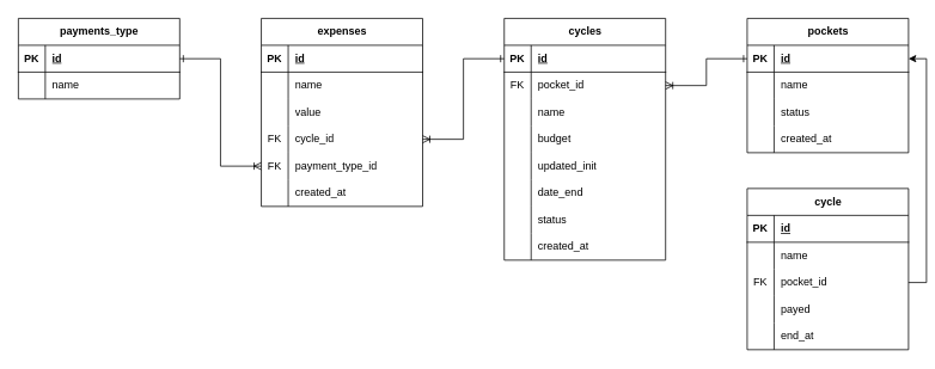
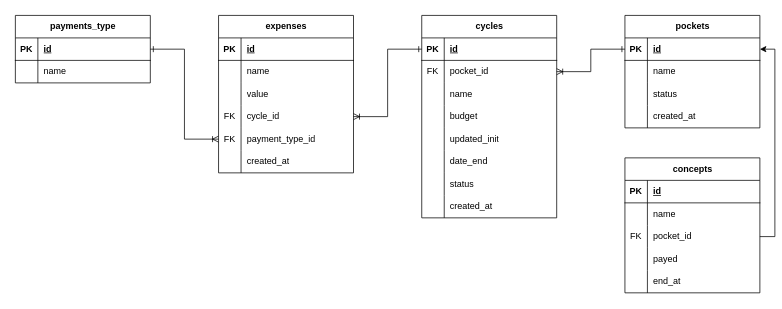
  <mxCell id="0" />
  <mxCell id="1" parent="0" />
  <mxCell id="2" style="edgeStyle=orthogonalEdgeStyle;rounded=0;orthogonalLoop=1;jettySize=auto;html=1;endArrow=ERoneToMany;endFill=0;startArrow=ERone;startFill=0;" parent="1" source="4" target="36" edge="1"><mxGeometry relative="1" as="geometry" /></mxCell>
  <mxCell id="3" value="payments_type" style="shape=table;startSize=30;container=1;collapsible=1;childLayout=tableLayout;fixedRows=1;rowLines=0;fontStyle=1;align=center;resizeLast=1;html=1;" parent="1" vertex="1"><mxGeometry x="20" y="20" width="180" height="90" as="geometry" /></mxCell>
  <mxCell id="4" value="" style="shape=tableRow;horizontal=0;startSize=0;swimlaneHead=0;swimlaneBody=0;fillColor=none;collapsible=0;dropTarget=0;points=[[0,0.5],[1,0.5]];portConstraint=eastwest;top=0;left=0;right=0;bottom=1;" parent="3" vertex="1"><mxGeometry y="30" width="180" height="30" as="geometry" /></mxCell>
  <mxCell id="5" value="PK" style="shape=partialRectangle;connectable=0;fillColor=none;top=0;left=0;bottom=0;right=0;fontStyle=1;overflow=hidden;whiteSpace=wrap;html=1;" parent="4" vertex="1"><mxGeometry width="30" height="30" as="geometry"><mxRectangle width="30" height="30" as="alternateBounds" /></mxGeometry></mxCell>
  <mxCell id="6" value="id" style="shape=partialRectangle;connectable=0;fillColor=none;top=0;left=0;bottom=0;right=0;align=left;spacingLeft=6;fontStyle=5;overflow=hidden;whiteSpace=wrap;html=1;" parent="4" vertex="1"><mxGeometry x="30" width="150" height="30" as="geometry"><mxRectangle width="150" height="30" as="alternateBounds" /></mxGeometry></mxCell>
  <mxCell id="7" value="" style="shape=tableRow;horizontal=0;startSize=0;swimlaneHead=0;swimlaneBody=0;fillColor=none;collapsible=0;dropTarget=0;points=[[0,0.5],[1,0.5]];portConstraint=eastwest;top=0;left=0;right=0;bottom=0;" parent="3" vertex="1"><mxGeometry y="60" width="180" height="30" as="geometry" /></mxCell>
  <mxCell id="8" value="" style="shape=partialRectangle;connectable=0;fillColor=none;top=0;left=0;bottom=0;right=0;editable=1;overflow=hidden;whiteSpace=wrap;html=1;" parent="7" vertex="1"><mxGeometry width="30" height="30" as="geometry"><mxRectangle width="30" height="30" as="alternateBounds" /></mxGeometry></mxCell>
  <mxCell id="9" value="name" style="shape=partialRectangle;connectable=0;fillColor=none;top=0;left=0;bottom=0;right=0;align=left;spacingLeft=6;overflow=hidden;whiteSpace=wrap;html=1;" parent="7" vertex="1"><mxGeometry x="30" width="150" height="30" as="geometry"><mxRectangle width="150" height="30" as="alternateBounds" /></mxGeometry></mxCell>
  <mxCell id="10" value="pockets" style="shape=table;startSize=30;container=1;collapsible=1;childLayout=tableLayout;fixedRows=1;rowLines=0;fontStyle=1;align=center;resizeLast=1;html=1;" parent="1" vertex="1"><mxGeometry x="833" y="20" width="180" height="150" as="geometry" /></mxCell>
  <mxCell id="11" value="" style="shape=tableRow;horizontal=0;startSize=0;swimlaneHead=0;swimlaneBody=0;fillColor=none;collapsible=0;dropTarget=0;points=[[0,0.5],[1,0.5]];portConstraint=eastwest;top=0;left=0;right=0;bottom=1;" parent="10" vertex="1"><mxGeometry y="30" width="180" height="30" as="geometry" /></mxCell>
  <mxCell id="12" value="PK" style="shape=partialRectangle;connectable=0;fillColor=none;top=0;left=0;bottom=0;right=0;fontStyle=1;overflow=hidden;whiteSpace=wrap;html=1;" parent="11" vertex="1"><mxGeometry width="30" height="30" as="geometry"><mxRectangle width="30" height="30" as="alternateBounds" /></mxGeometry></mxCell>
  <mxCell id="13" value="id" style="shape=partialRectangle;connectable=0;fillColor=none;top=0;left=0;bottom=0;right=0;align=left;spacingLeft=6;fontStyle=5;overflow=hidden;whiteSpace=wrap;html=1;" parent="11" vertex="1"><mxGeometry x="30" width="150" height="30" as="geometry"><mxRectangle width="150" height="30" as="alternateBounds" /></mxGeometry></mxCell>
  <mxCell id="14" value="" style="shape=tableRow;horizontal=0;startSize=0;swimlaneHead=0;swimlaneBody=0;fillColor=none;collapsible=0;dropTarget=0;points=[[0,0.5],[1,0.5]];portConstraint=eastwest;top=0;left=0;right=0;bottom=0;" parent="10" vertex="1"><mxGeometry y="60" width="180" height="30" as="geometry" /></mxCell>
  <mxCell id="15" value="" style="shape=partialRectangle;connectable=0;fillColor=none;top=0;left=0;bottom=0;right=0;editable=1;overflow=hidden;whiteSpace=wrap;html=1;" parent="14" vertex="1"><mxGeometry width="30" height="30" as="geometry"><mxRectangle width="30" height="30" as="alternateBounds" /></mxGeometry></mxCell>
  <mxCell id="16" value="name" style="shape=partialRectangle;connectable=0;fillColor=none;top=0;left=0;bottom=0;right=0;align=left;spacingLeft=6;overflow=hidden;whiteSpace=wrap;html=1;" parent="14" vertex="1"><mxGeometry x="30" width="150" height="30" as="geometry"><mxRectangle width="150" height="30" as="alternateBounds" /></mxGeometry></mxCell>
  <mxCell id="17" value="" style="shape=tableRow;horizontal=0;startSize=0;swimlaneHead=0;swimlaneBody=0;fillColor=none;collapsible=0;dropTarget=0;points=[[0,0.5],[1,0.5]];portConstraint=eastwest;top=0;left=0;right=0;bottom=0;" parent="10" vertex="1"><mxGeometry y="90" width="180" height="30" as="geometry" /></mxCell>
  <mxCell id="18" value="" style="shape=partialRectangle;connectable=0;fillColor=none;top=0;left=0;bottom=0;right=0;editable=1;overflow=hidden;whiteSpace=wrap;html=1;" parent="17" vertex="1"><mxGeometry width="30" height="30" as="geometry"><mxRectangle width="30" height="30" as="alternateBounds" /></mxGeometry></mxCell>
  <mxCell id="19" value="status" style="shape=partialRectangle;connectable=0;fillColor=none;top=0;left=0;bottom=0;right=0;align=left;spacingLeft=6;overflow=hidden;whiteSpace=wrap;html=1;" parent="17" vertex="1"><mxGeometry x="30" width="150" height="30" as="geometry"><mxRectangle width="150" height="30" as="alternateBounds" /></mxGeometry></mxCell>
  <mxCell id="20" value="" style="shape=tableRow;horizontal=0;startSize=0;swimlaneHead=0;swimlaneBody=0;fillColor=none;collapsible=0;dropTarget=0;points=[[0,0.5],[1,0.5]];portConstraint=eastwest;top=0;left=0;right=0;bottom=0;" parent="10" vertex="1"><mxGeometry y="120" width="180" height="30" as="geometry" /></mxCell>
  <mxCell id="21" value="" style="shape=partialRectangle;connectable=0;fillColor=none;top=0;left=0;bottom=0;right=0;editable=1;overflow=hidden;whiteSpace=wrap;html=1;" parent="20" vertex="1"><mxGeometry width="30" height="30" as="geometry"><mxRectangle width="30" height="30" as="alternateBounds" /></mxGeometry></mxCell>
  <mxCell id="22" value="created_at" style="shape=partialRectangle;connectable=0;fillColor=none;top=0;left=0;bottom=0;right=0;align=left;spacingLeft=6;overflow=hidden;whiteSpace=wrap;html=1;" parent="20" vertex="1"><mxGeometry x="30" width="150" height="30" as="geometry"><mxRectangle width="150" height="30" as="alternateBounds" /></mxGeometry></mxCell>
  <mxCell id="23" value="expenses" style="shape=table;startSize=30;container=1;collapsible=1;childLayout=tableLayout;fixedRows=1;rowLines=0;fontStyle=1;align=center;resizeLast=1;html=1;" parent="1" vertex="1"><mxGeometry x="291" y="20" width="180" height="210" as="geometry" /></mxCell>
  <mxCell id="24" value="" style="shape=tableRow;horizontal=0;startSize=0;swimlaneHead=0;swimlaneBody=0;fillColor=none;collapsible=0;dropTarget=0;points=[[0,0.5],[1,0.5]];portConstraint=eastwest;top=0;left=0;right=0;bottom=1;" parent="23" vertex="1"><mxGeometry y="30" width="180" height="30" as="geometry" /></mxCell>
  <mxCell id="25" value="PK" style="shape=partialRectangle;connectable=0;fillColor=none;top=0;left=0;bottom=0;right=0;fontStyle=1;overflow=hidden;whiteSpace=wrap;html=1;" parent="24" vertex="1"><mxGeometry width="30" height="30" as="geometry"><mxRectangle width="30" height="30" as="alternateBounds" /></mxGeometry></mxCell>
  <mxCell id="26" value="id" style="shape=partialRectangle;connectable=0;fillColor=none;top=0;left=0;bottom=0;right=0;align=left;spacingLeft=6;fontStyle=5;overflow=hidden;whiteSpace=wrap;html=1;" parent="24" vertex="1"><mxGeometry x="30" width="150" height="30" as="geometry"><mxRectangle width="150" height="30" as="alternateBounds" /></mxGeometry></mxCell>
  <mxCell id="27" value="" style="shape=tableRow;horizontal=0;startSize=0;swimlaneHead=0;swimlaneBody=0;fillColor=none;collapsible=0;dropTarget=0;points=[[0,0.5],[1,0.5]];portConstraint=eastwest;top=0;left=0;right=0;bottom=0;" parent="23" vertex="1"><mxGeometry y="60" width="180" height="30" as="geometry" /></mxCell>
  <mxCell id="28" value="" style="shape=partialRectangle;connectable=0;fillColor=none;top=0;left=0;bottom=0;right=0;editable=1;overflow=hidden;whiteSpace=wrap;html=1;" parent="27" vertex="1"><mxGeometry width="30" height="30" as="geometry"><mxRectangle width="30" height="30" as="alternateBounds" /></mxGeometry></mxCell>
  <mxCell id="29" value="name" style="shape=partialRectangle;connectable=0;fillColor=none;top=0;left=0;bottom=0;right=0;align=left;spacingLeft=6;overflow=hidden;whiteSpace=wrap;html=1;" parent="27" vertex="1"><mxGeometry x="30" width="150" height="30" as="geometry"><mxRectangle width="150" height="30" as="alternateBounds" /></mxGeometry></mxCell>
  <mxCell id="30" value="" style="shape=tableRow;horizontal=0;startSize=0;swimlaneHead=0;swimlaneBody=0;fillColor=none;collapsible=0;dropTarget=0;points=[[0,0.5],[1,0.5]];portConstraint=eastwest;top=0;left=0;right=0;bottom=0;" parent="23" vertex="1"><mxGeometry y="90" width="180" height="30" as="geometry" /></mxCell>
  <mxCell id="31" value="" style="shape=partialRectangle;connectable=0;fillColor=none;top=0;left=0;bottom=0;right=0;editable=1;overflow=hidden;whiteSpace=wrap;html=1;" parent="30" vertex="1"><mxGeometry width="30" height="30" as="geometry"><mxRectangle width="30" height="30" as="alternateBounds" /></mxGeometry></mxCell>
  <mxCell id="32" value="value" style="shape=partialRectangle;connectable=0;fillColor=none;top=0;left=0;bottom=0;right=0;align=left;spacingLeft=6;overflow=hidden;whiteSpace=wrap;html=1;" parent="30" vertex="1"><mxGeometry x="30" width="150" height="30" as="geometry"><mxRectangle width="150" height="30" as="alternateBounds" /></mxGeometry></mxCell>
  <mxCell id="33" value="" style="shape=tableRow;horizontal=0;startSize=0;swimlaneHead=0;swimlaneBody=0;fillColor=none;collapsible=0;dropTarget=0;points=[[0,0.5],[1,0.5]];portConstraint=eastwest;top=0;left=0;right=0;bottom=0;" parent="23" vertex="1"><mxGeometry y="120" width="180" height="30" as="geometry" /></mxCell>
  <mxCell id="34" value="FK" style="shape=partialRectangle;connectable=0;fillColor=none;top=0;left=0;bottom=0;right=0;editable=1;overflow=hidden;whiteSpace=wrap;html=1;" parent="33" vertex="1"><mxGeometry width="30" height="30" as="geometry"><mxRectangle width="30" height="30" as="alternateBounds" /></mxGeometry></mxCell>
  <mxCell id="35" value="cycle_id" style="shape=partialRectangle;connectable=0;fillColor=none;top=0;left=0;bottom=0;right=0;align=left;spacingLeft=6;overflow=hidden;whiteSpace=wrap;html=1;" parent="33" vertex="1"><mxGeometry x="30" width="150" height="30" as="geometry"><mxRectangle width="150" height="30" as="alternateBounds" /></mxGeometry></mxCell>
  <mxCell id="36" value="" style="shape=tableRow;horizontal=0;startSize=0;swimlaneHead=0;swimlaneBody=0;fillColor=none;collapsible=0;dropTarget=0;points=[[0,0.5],[1,0.5]];portConstraint=eastwest;top=0;left=0;right=0;bottom=0;" parent="23" vertex="1"><mxGeometry y="150" width="180" height="30" as="geometry" /></mxCell>
  <mxCell id="37" value="FK" style="shape=partialRectangle;connectable=0;fillColor=none;top=0;left=0;bottom=0;right=0;editable=1;overflow=hidden;whiteSpace=wrap;html=1;" parent="36" vertex="1"><mxGeometry width="30" height="30" as="geometry"><mxRectangle width="30" height="30" as="alternateBounds" /></mxGeometry></mxCell>
  <mxCell id="38" value="payment_type_id" style="shape=partialRectangle;connectable=0;fillColor=none;top=0;left=0;bottom=0;right=0;align=left;spacingLeft=6;overflow=hidden;whiteSpace=wrap;html=1;" parent="36" vertex="1"><mxGeometry x="30" width="150" height="30" as="geometry"><mxRectangle width="150" height="30" as="alternateBounds" /></mxGeometry></mxCell>
  <mxCell id="39" value="" style="shape=tableRow;horizontal=0;startSize=0;swimlaneHead=0;swimlaneBody=0;fillColor=none;collapsible=0;dropTarget=0;points=[[0,0.5],[1,0.5]];portConstraint=eastwest;top=0;left=0;right=0;bottom=0;" parent="23" vertex="1"><mxGeometry y="180" width="180" height="30" as="geometry" /></mxCell>
  <mxCell id="40" value="" style="shape=partialRectangle;connectable=0;fillColor=none;top=0;left=0;bottom=0;right=0;editable=1;overflow=hidden;whiteSpace=wrap;html=1;" parent="39" vertex="1"><mxGeometry width="30" height="30" as="geometry"><mxRectangle width="30" height="30" as="alternateBounds" /></mxGeometry></mxCell>
  <mxCell id="41" value="created_at" style="shape=partialRectangle;connectable=0;fillColor=none;top=0;left=0;bottom=0;right=0;align=left;spacingLeft=6;overflow=hidden;whiteSpace=wrap;html=1;" parent="39" vertex="1"><mxGeometry x="30" width="150" height="30" as="geometry"><mxRectangle width="150" height="30" as="alternateBounds" /></mxGeometry></mxCell>
  <mxCell id="42" style="edgeStyle=orthogonalEdgeStyle;rounded=0;orthogonalLoop=1;jettySize=auto;html=1;endArrow=ERoneToMany;endFill=0;startArrow=ERone;startFill=0;" parent="1" source="11" target="47" edge="1"><mxGeometry relative="1" as="geometry" /></mxCell>
  <mxCell id="43" value="cycles" style="shape=table;startSize=30;container=1;collapsible=1;childLayout=tableLayout;fixedRows=1;rowLines=0;fontStyle=1;align=center;resizeLast=1;html=1;" parent="1" vertex="1"><mxGeometry x="562" y="20" width="180" height="270" as="geometry" /></mxCell>
  <mxCell id="44" value="" style="shape=tableRow;horizontal=0;startSize=0;swimlaneHead=0;swimlaneBody=0;fillColor=none;collapsible=0;dropTarget=0;points=[[0,0.5],[1,0.5]];portConstraint=eastwest;top=0;left=0;right=0;bottom=1;" parent="43" vertex="1"><mxGeometry y="30" width="180" height="30" as="geometry" /></mxCell>
  <mxCell id="45" value="PK" style="shape=partialRectangle;connectable=0;fillColor=none;top=0;left=0;bottom=0;right=0;fontStyle=1;overflow=hidden;whiteSpace=wrap;html=1;" parent="44" vertex="1"><mxGeometry width="30" height="30" as="geometry"><mxRectangle width="30" height="30" as="alternateBounds" /></mxGeometry></mxCell>
  <mxCell id="46" value="id" style="shape=partialRectangle;connectable=0;fillColor=none;top=0;left=0;bottom=0;right=0;align=left;spacingLeft=6;fontStyle=5;overflow=hidden;whiteSpace=wrap;html=1;" parent="44" vertex="1"><mxGeometry x="30" width="150" height="30" as="geometry"><mxRectangle width="150" height="30" as="alternateBounds" /></mxGeometry></mxCell>
  <mxCell id="47" value="" style="shape=tableRow;horizontal=0;startSize=0;swimlaneHead=0;swimlaneBody=0;fillColor=none;collapsible=0;dropTarget=0;points=[[0,0.5],[1,0.5]];portConstraint=eastwest;top=0;left=0;right=0;bottom=0;" parent="43" vertex="1"><mxGeometry y="60" width="180" height="30" as="geometry" /></mxCell>
  <mxCell id="48" value="FK" style="shape=partialRectangle;connectable=0;fillColor=none;top=0;left=0;bottom=0;right=0;editable=1;overflow=hidden;whiteSpace=wrap;html=1;" parent="47" vertex="1"><mxGeometry width="30" height="30" as="geometry"><mxRectangle width="30" height="30" as="alternateBounds" /></mxGeometry></mxCell>
  <mxCell id="49" value="pocket_id" style="shape=partialRectangle;connectable=0;fillColor=none;top=0;left=0;bottom=0;right=0;align=left;spacingLeft=6;overflow=hidden;whiteSpace=wrap;html=1;" parent="47" vertex="1"><mxGeometry x="30" width="150" height="30" as="geometry"><mxRectangle width="150" height="30" as="alternateBounds" /></mxGeometry></mxCell>
  <mxCell id="50" value="" style="shape=tableRow;horizontal=0;startSize=0;swimlaneHead=0;swimlaneBody=0;fillColor=none;collapsible=0;dropTarget=0;points=[[0,0.5],[1,0.5]];portConstraint=eastwest;top=0;left=0;right=0;bottom=0;" parent="43" vertex="1"><mxGeometry y="90" width="180" height="30" as="geometry" /></mxCell>
  <mxCell id="51" value="" style="shape=partialRectangle;connectable=0;fillColor=none;top=0;left=0;bottom=0;right=0;editable=1;overflow=hidden;whiteSpace=wrap;html=1;" parent="50" vertex="1"><mxGeometry width="30" height="30" as="geometry"><mxRectangle width="30" height="30" as="alternateBounds" /></mxGeometry></mxCell>
  <mxCell id="52" value="name" style="shape=partialRectangle;connectable=0;fillColor=none;top=0;left=0;bottom=0;right=0;align=left;spacingLeft=6;overflow=hidden;whiteSpace=wrap;html=1;" parent="50" vertex="1"><mxGeometry x="30" width="150" height="30" as="geometry"><mxRectangle width="150" height="30" as="alternateBounds" /></mxGeometry></mxCell>
  <mxCell id="53" value="" style="shape=tableRow;horizontal=0;startSize=0;swimlaneHead=0;swimlaneBody=0;fillColor=none;collapsible=0;dropTarget=0;points=[[0,0.5],[1,0.5]];portConstraint=eastwest;top=0;left=0;right=0;bottom=0;" parent="43" vertex="1"><mxGeometry y="120" width="180" height="30" as="geometry" /></mxCell>
  <mxCell id="54" value="" style="shape=partialRectangle;connectable=0;fillColor=none;top=0;left=0;bottom=0;right=0;editable=1;overflow=hidden;whiteSpace=wrap;html=1;" parent="53" vertex="1"><mxGeometry width="30" height="30" as="geometry"><mxRectangle width="30" height="30" as="alternateBounds" /></mxGeometry></mxCell>
  <mxCell id="55" value="budget" style="shape=partialRectangle;connectable=0;fillColor=none;top=0;left=0;bottom=0;right=0;align=left;spacingLeft=6;overflow=hidden;whiteSpace=wrap;html=1;" parent="53" vertex="1"><mxGeometry x="30" width="150" height="30" as="geometry"><mxRectangle width="150" height="30" as="alternateBounds" /></mxGeometry></mxCell>
  <mxCell id="56" value="" style="shape=tableRow;horizontal=0;startSize=0;swimlaneHead=0;swimlaneBody=0;fillColor=none;collapsible=0;dropTarget=0;points=[[0,0.5],[1,0.5]];portConstraint=eastwest;top=0;left=0;right=0;bottom=0;" parent="43" vertex="1"><mxGeometry y="150" width="180" height="30" as="geometry" /></mxCell>
  <mxCell id="57" value="" style="shape=partialRectangle;connectable=0;fillColor=none;top=0;left=0;bottom=0;right=0;editable=1;overflow=hidden;whiteSpace=wrap;html=1;" parent="56" vertex="1"><mxGeometry width="30" height="30" as="geometry"><mxRectangle width="30" height="30" as="alternateBounds" /></mxGeometry></mxCell>
  <mxCell id="58" value="updated_init" style="shape=partialRectangle;connectable=0;fillColor=none;top=0;left=0;bottom=0;right=0;align=left;spacingLeft=6;overflow=hidden;whiteSpace=wrap;html=1;" parent="56" vertex="1"><mxGeometry x="30" width="150" height="30" as="geometry"><mxRectangle width="150" height="30" as="alternateBounds" /></mxGeometry></mxCell>
  <mxCell id="59" value="" style="shape=tableRow;horizontal=0;startSize=0;swimlaneHead=0;swimlaneBody=0;fillColor=none;collapsible=0;dropTarget=0;points=[[0,0.5],[1,0.5]];portConstraint=eastwest;top=0;left=0;right=0;bottom=0;" parent="43" vertex="1"><mxGeometry y="180" width="180" height="30" as="geometry" /></mxCell>
  <mxCell id="60" value="" style="shape=partialRectangle;connectable=0;fillColor=none;top=0;left=0;bottom=0;right=0;editable=1;overflow=hidden;whiteSpace=wrap;html=1;" parent="59" vertex="1"><mxGeometry width="30" height="30" as="geometry"><mxRectangle width="30" height="30" as="alternateBounds" /></mxGeometry></mxCell>
  <mxCell id="61" value="date_end" style="shape=partialRectangle;connectable=0;fillColor=none;top=0;left=0;bottom=0;right=0;align=left;spacingLeft=6;overflow=hidden;whiteSpace=wrap;html=1;" parent="59" vertex="1"><mxGeometry x="30" width="150" height="30" as="geometry"><mxRectangle width="150" height="30" as="alternateBounds" /></mxGeometry></mxCell>
  <mxCell id="62" value="" style="shape=tableRow;horizontal=0;startSize=0;swimlaneHead=0;swimlaneBody=0;fillColor=none;collapsible=0;dropTarget=0;points=[[0,0.5],[1,0.5]];portConstraint=eastwest;top=0;left=0;right=0;bottom=0;" parent="43" vertex="1"><mxGeometry y="210" width="180" height="30" as="geometry" /></mxCell>
  <mxCell id="63" value="" style="shape=partialRectangle;connectable=0;fillColor=none;top=0;left=0;bottom=0;right=0;editable=1;overflow=hidden;whiteSpace=wrap;html=1;" parent="62" vertex="1"><mxGeometry width="30" height="30" as="geometry"><mxRectangle width="30" height="30" as="alternateBounds" /></mxGeometry></mxCell>
  <mxCell id="64" value="status" style="shape=partialRectangle;connectable=0;fillColor=none;top=0;left=0;bottom=0;right=0;align=left;spacingLeft=6;overflow=hidden;whiteSpace=wrap;html=1;" parent="62" vertex="1"><mxGeometry x="30" width="150" height="30" as="geometry"><mxRectangle width="150" height="30" as="alternateBounds" /></mxGeometry></mxCell>
  <mxCell id="65" value="" style="shape=tableRow;horizontal=0;startSize=0;swimlaneHead=0;swimlaneBody=0;fillColor=none;collapsible=0;dropTarget=0;points=[[0,0.5],[1,0.5]];portConstraint=eastwest;top=0;left=0;right=0;bottom=0;" parent="43" vertex="1"><mxGeometry y="240" width="180" height="30" as="geometry" /></mxCell>
  <mxCell id="66" value="" style="shape=partialRectangle;connectable=0;fillColor=none;top=0;left=0;bottom=0;right=0;editable=1;overflow=hidden;whiteSpace=wrap;html=1;" parent="65" vertex="1"><mxGeometry width="30" height="30" as="geometry"><mxRectangle width="30" height="30" as="alternateBounds" /></mxGeometry></mxCell>
  <mxCell id="67" value="created_at" style="shape=partialRectangle;connectable=0;fillColor=none;top=0;left=0;bottom=0;right=0;align=left;spacingLeft=6;overflow=hidden;whiteSpace=wrap;html=1;" parent="65" vertex="1"><mxGeometry x="30" width="150" height="30" as="geometry"><mxRectangle width="150" height="30" as="alternateBounds" /></mxGeometry></mxCell>
  <mxCell id="68" style="edgeStyle=orthogonalEdgeStyle;rounded=0;orthogonalLoop=1;jettySize=auto;html=1;endArrow=ERone;endFill=0;startArrow=ERoneToMany;startFill=0;" parent="1" source="33" target="44" edge="1"><mxGeometry relative="1" as="geometry" /></mxCell>
- <mxCell id="69" value="cycle" style="shape=table;startSize=30;container=1;collapsible=1;childLayout=tableLayout;fixedRows=1;rowLines=0;fontStyle=1;align=center;resizeLast=1;html=1;" vertex="1" parent="1"><mxGeometry x="833" y="210" width="180" height="180" as="geometry" /></mxCell>
+ <mxCell id="69" value="concepts" style="shape=table;startSize=30;container=1;collapsible=1;childLayout=tableLayout;fixedRows=1;rowLines=0;fontStyle=1;align=center;resizeLast=1;html=1;" vertex="1" parent="1"><mxGeometry x="833" y="210" width="180" height="180" as="geometry" /></mxCell>
  <mxCell id="70" value="" style="shape=tableRow;horizontal=0;startSize=0;swimlaneHead=0;swimlaneBody=0;fillColor=none;collapsible=0;dropTarget=0;points=[[0,0.5],[1,0.5]];portConstraint=eastwest;top=0;left=0;right=0;bottom=1;" vertex="1" parent="69"><mxGeometry y="30" width="180" height="30" as="geometry" /></mxCell>
  <mxCell id="71" value="PK" style="shape=partialRectangle;connectable=0;fillColor=none;top=0;left=0;bottom=0;right=0;fontStyle=1;overflow=hidden;whiteSpace=wrap;html=1;" vertex="1" parent="70"><mxGeometry width="30" height="30" as="geometry"><mxRectangle width="30" height="30" as="alternateBounds" /></mxGeometry></mxCell>
  <mxCell id="72" value="id" style="shape=partialRectangle;connectable=0;fillColor=none;top=0;left=0;bottom=0;right=0;align=left;spacingLeft=6;fontStyle=5;overflow=hidden;whiteSpace=wrap;html=1;" vertex="1" parent="70"><mxGeometry x="30" width="150" height="30" as="geometry"><mxRectangle width="150" height="30" as="alternateBounds" /></mxGeometry></mxCell>
  <mxCell id="73" value="" style="shape=tableRow;horizontal=0;startSize=0;swimlaneHead=0;swimlaneBody=0;fillColor=none;collapsible=0;dropTarget=0;points=[[0,0.5],[1,0.5]];portConstraint=eastwest;top=0;left=0;right=0;bottom=0;" vertex="1" parent="69"><mxGeometry y="60" width="180" height="30" as="geometry" /></mxCell>
  <mxCell id="74" value="" style="shape=partialRectangle;connectable=0;fillColor=none;top=0;left=0;bottom=0;right=0;editable=1;overflow=hidden;whiteSpace=wrap;html=1;" vertex="1" parent="73"><mxGeometry width="30" height="30" as="geometry"><mxRectangle width="30" height="30" as="alternateBounds" /></mxGeometry></mxCell>
  <mxCell id="75" value="name" style="shape=partialRectangle;connectable=0;fillColor=none;top=0;left=0;bottom=0;right=0;align=left;spacingLeft=6;overflow=hidden;whiteSpace=wrap;html=1;" vertex="1" parent="73"><mxGeometry x="30" width="150" height="30" as="geometry"><mxRectangle width="150" height="30" as="alternateBounds" /></mxGeometry></mxCell>
  <mxCell id="76" value="" style="shape=tableRow;horizontal=0;startSize=0;swimlaneHead=0;swimlaneBody=0;fillColor=none;collapsible=0;dropTarget=0;points=[[0,0.5],[1,0.5]];portConstraint=eastwest;top=0;left=0;right=0;bottom=0;" vertex="1" parent="69"><mxGeometry y="90" width="180" height="30" as="geometry" /></mxCell>
  <mxCell id="77" value="FK" style="shape=partialRectangle;connectable=0;fillColor=none;top=0;left=0;bottom=0;right=0;editable=1;overflow=hidden;whiteSpace=wrap;html=1;" vertex="1" parent="76"><mxGeometry width="30" height="30" as="geometry"><mxRectangle width="30" height="30" as="alternateBounds" /></mxGeometry></mxCell>
  <mxCell id="78" value="pocket_id" style="shape=partialRectangle;connectable=0;fillColor=none;top=0;left=0;bottom=0;right=0;align=left;spacingLeft=6;overflow=hidden;whiteSpace=wrap;html=1;" vertex="1" parent="76"><mxGeometry x="30" width="150" height="30" as="geometry"><mxRectangle width="150" height="30" as="alternateBounds" /></mxGeometry></mxCell>
  <mxCell id="79" value="" style="shape=tableRow;horizontal=0;startSize=0;swimlaneHead=0;swimlaneBody=0;fillColor=none;collapsible=0;dropTarget=0;points=[[0,0.5],[1,0.5]];portConstraint=eastwest;top=0;left=0;right=0;bottom=0;" vertex="1" parent="69"><mxGeometry y="120" width="180" height="30" as="geometry" /></mxCell>
  <mxCell id="80" value="" style="shape=partialRectangle;connectable=0;fillColor=none;top=0;left=0;bottom=0;right=0;editable=1;overflow=hidden;whiteSpace=wrap;html=1;" vertex="1" parent="79"><mxGeometry width="30" height="30" as="geometry"><mxRectangle width="30" height="30" as="alternateBounds" /></mxGeometry></mxCell>
  <mxCell id="81" value="payed" style="shape=partialRectangle;connectable=0;fillColor=none;top=0;left=0;bottom=0;right=0;align=left;spacingLeft=6;overflow=hidden;whiteSpace=wrap;html=1;" vertex="1" parent="79"><mxGeometry x="30" width="150" height="30" as="geometry"><mxRectangle width="150" height="30" as="alternateBounds" /></mxGeometry></mxCell>
  <mxCell id="82" value="" style="shape=tableRow;horizontal=0;startSize=0;swimlaneHead=0;swimlaneBody=0;fillColor=none;collapsible=0;dropTarget=0;points=[[0,0.5],[1,0.5]];portConstraint=eastwest;top=0;left=0;right=0;bottom=0;" vertex="1" parent="69"><mxGeometry y="150" width="180" height="30" as="geometry" /></mxCell>
  <mxCell id="83" value="" style="shape=partialRectangle;connectable=0;fillColor=none;top=0;left=0;bottom=0;right=0;editable=1;overflow=hidden;whiteSpace=wrap;html=1;" vertex="1" parent="82"><mxGeometry width="30" height="30" as="geometry"><mxRectangle width="30" height="30" as="alternateBounds" /></mxGeometry></mxCell>
  <mxCell id="84" value="end_at" style="shape=partialRectangle;connectable=0;fillColor=none;top=0;left=0;bottom=0;right=0;align=left;spacingLeft=6;overflow=hidden;whiteSpace=wrap;html=1;" vertex="1" parent="82"><mxGeometry x="30" width="150" height="30" as="geometry"><mxRectangle width="150" height="30" as="alternateBounds" /></mxGeometry></mxCell>
  <mxCell id="85" style="edgeStyle=orthogonalEdgeStyle;rounded=0;orthogonalLoop=1;jettySize=auto;html=1;exitX=1;exitY=0.5;exitDx=0;exitDy=0;" edge="1" parent="1" source="76" target="11"><mxGeometry relative="1" as="geometry" /></mxCell>
